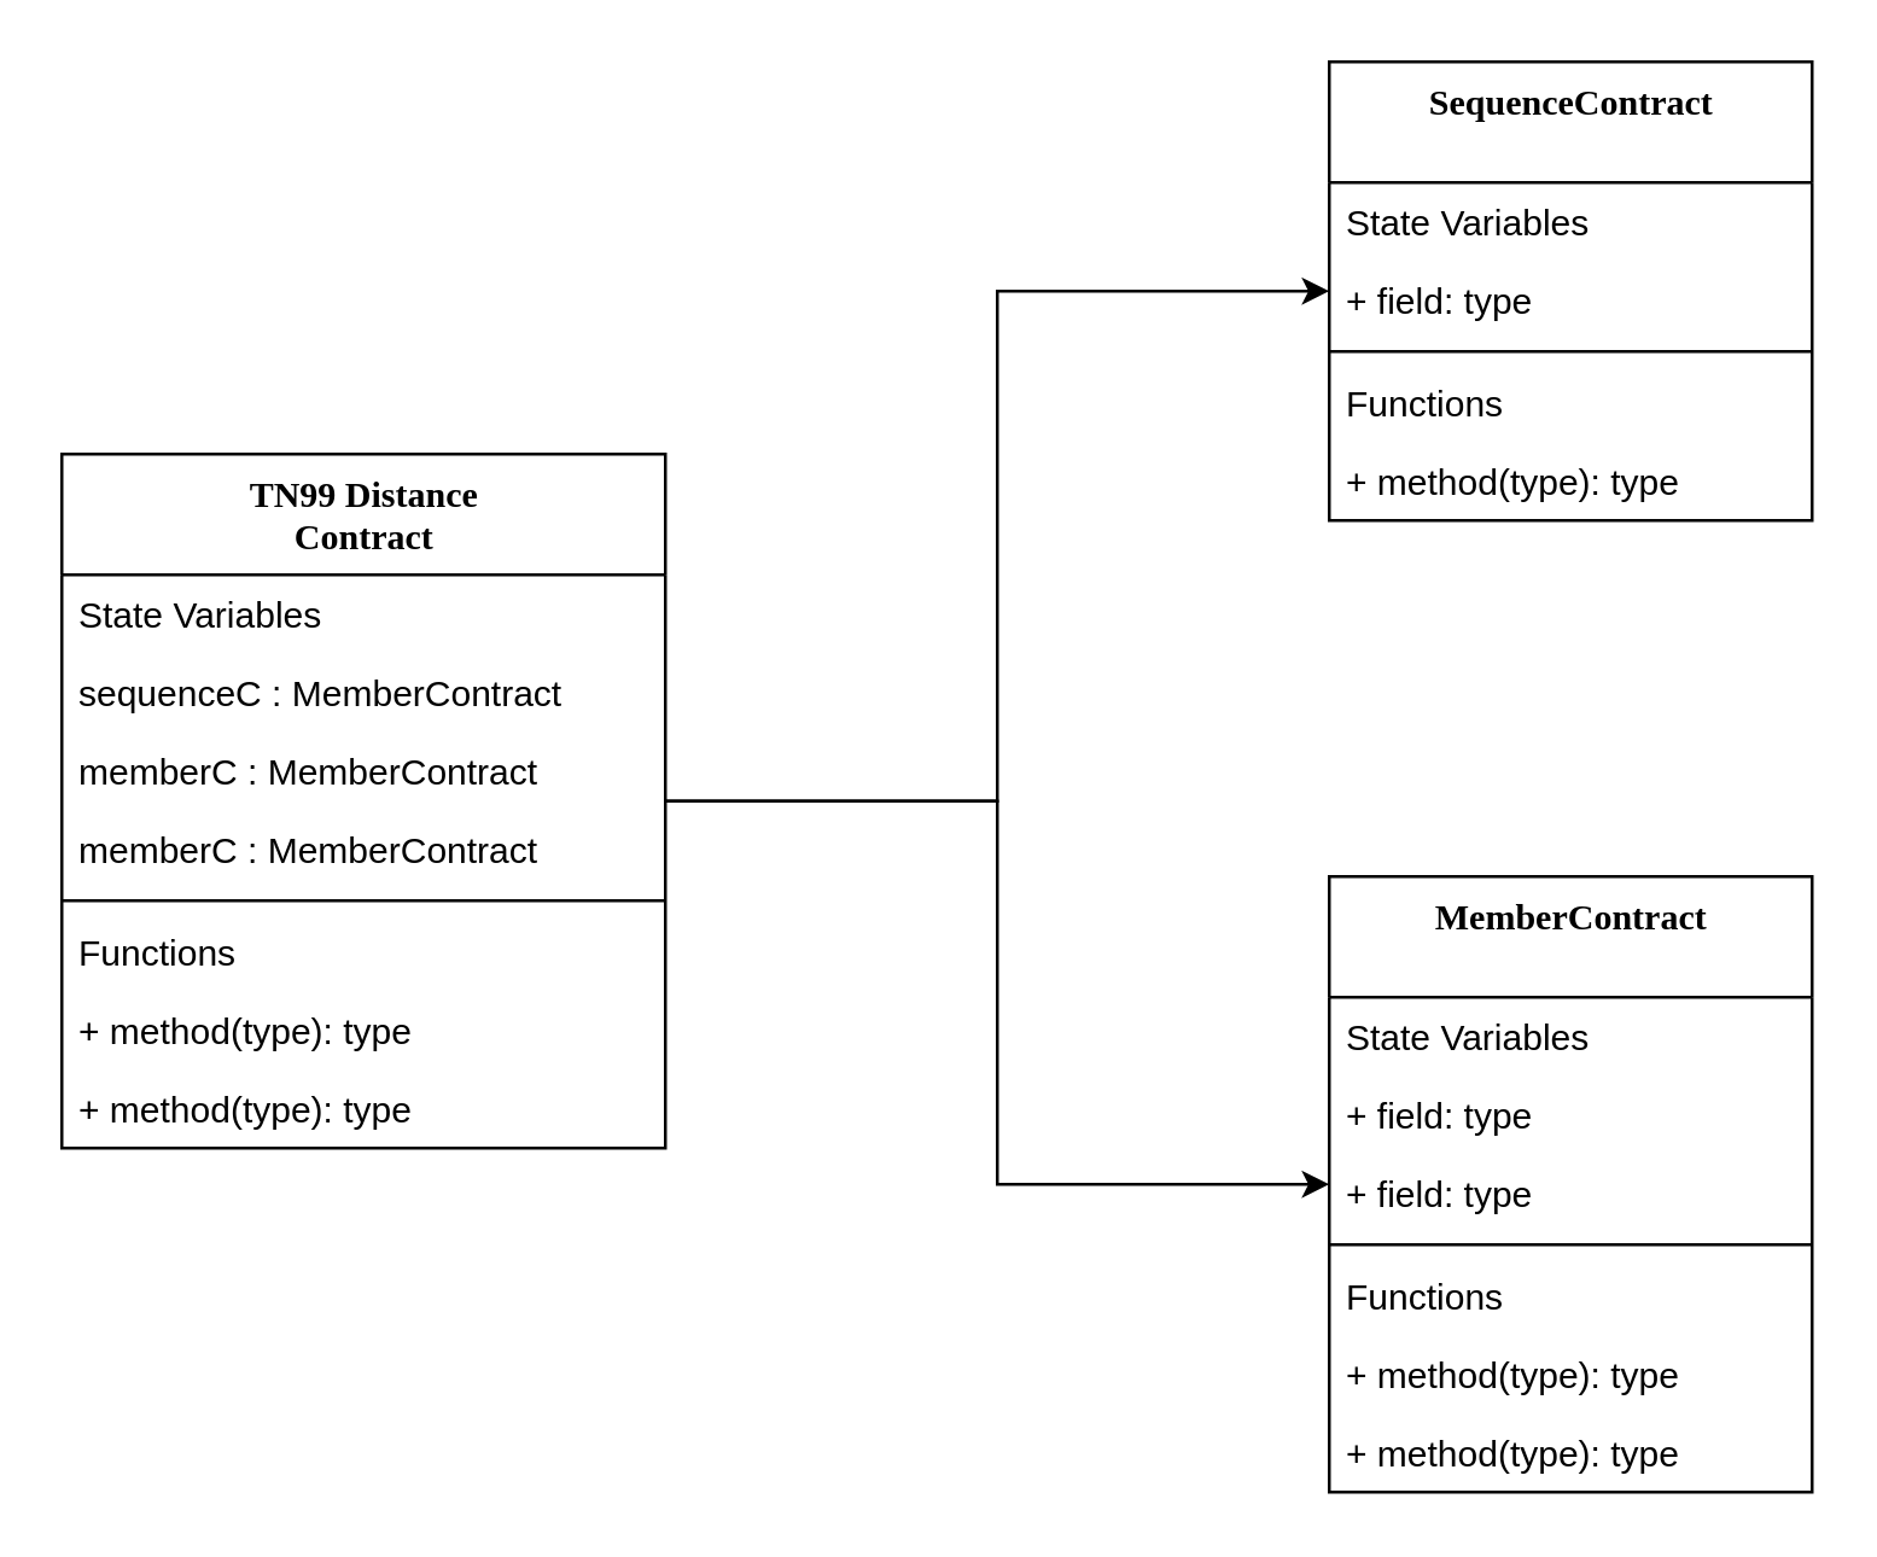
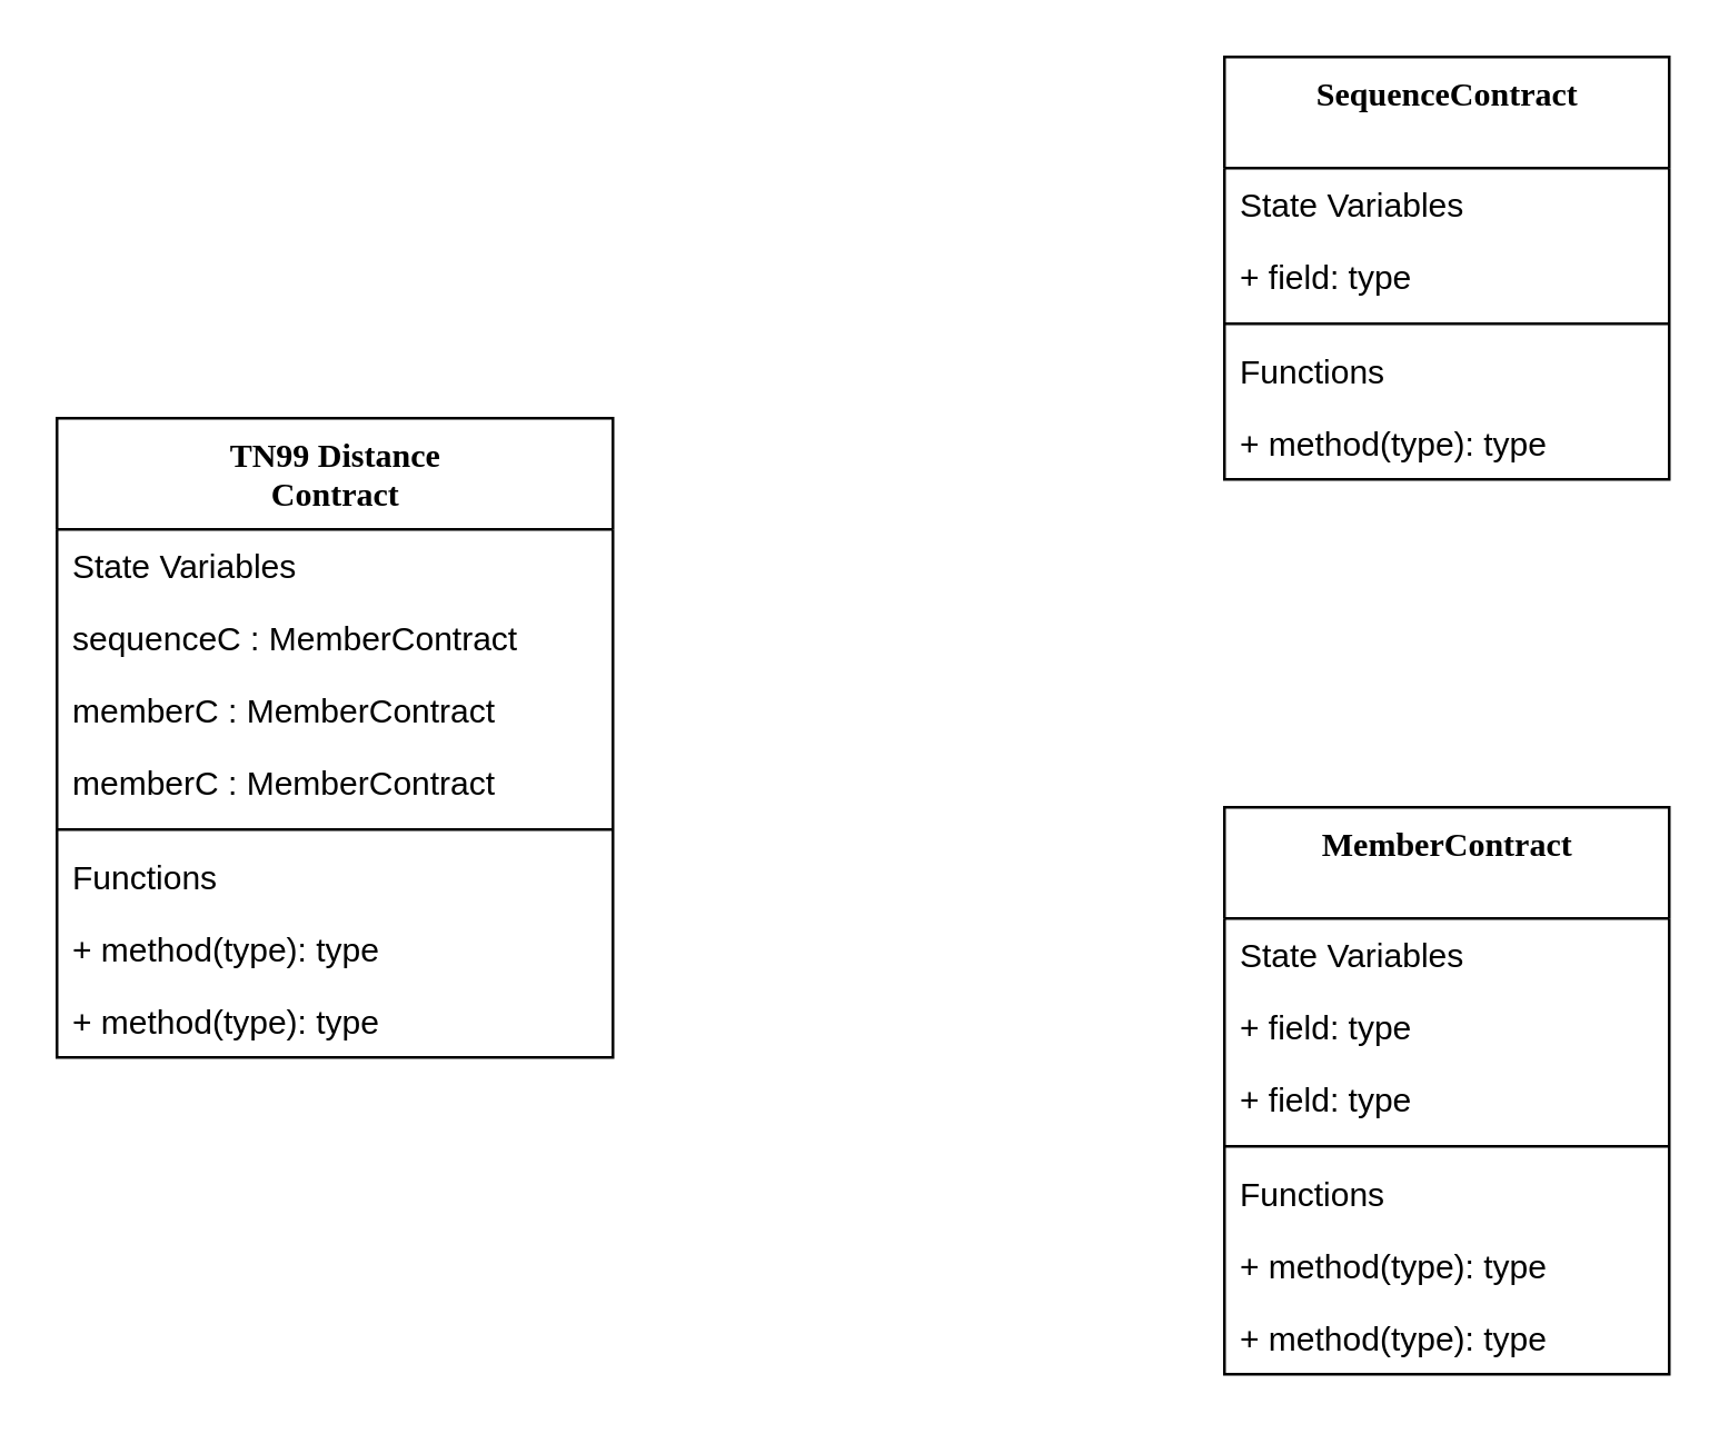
  <mxCell id="0" />
  <mxCell id="1" parent="0" />
- <mxCell id="2" value="" style="edgeStyle=orthogonalEdgeStyle;rounded=0;orthogonalLoop=1;jettySize=auto;html=1;" edge="1" parent="1" source="4" target="21"><mxGeometry relative="1" as="geometry" /></mxCell>
- <mxCell id="3" value="" style="edgeStyle=orthogonalEdgeStyle;rounded=0;orthogonalLoop=1;jettySize=auto;html=1;" edge="1" parent="1" source="4" target="13"><mxGeometry relative="1" as="geometry" /></mxCell>
  <mxCell id="4" value="TN99 Distance&lt;br&gt;Contract" style="swimlane;html=1;fontStyle=1;align=center;verticalAlign=top;childLayout=stackLayout;horizontal=1;startSize=40;horizontalStack=0;resizeParent=1;resizeLast=0;collapsible=1;marginBottom=0;swimlaneFillColor=#ffffff;rounded=0;shadow=0;comic=0;labelBackgroundColor=none;strokeWidth=1;fillColor=none;fontFamily=Verdana;fontSize=12" parent="1" vertex="1"><mxGeometry x="20" y="150" width="200" height="230" as="geometry"><mxRectangle x="470" y="240" width="90" height="26" as="alternateBounds" /></mxGeometry></mxCell>
  <mxCell id="5" value="State Variables" style="text;html=1;strokeColor=none;fillColor=none;align=left;verticalAlign=top;spacingLeft=4;spacingRight=4;whiteSpace=wrap;overflow=hidden;rotatable=0;points=[[0,0.5],[1,0.5]];portConstraint=eastwest;" parent="4" vertex="1"><mxGeometry y="40" width="200" height="26" as="geometry" /></mxCell>
  <mxCell id="6" value="sequenceC : MemberContract&amp;nbsp;" style="text;html=1;strokeColor=none;fillColor=none;align=left;verticalAlign=top;spacingLeft=4;spacingRight=4;whiteSpace=wrap;overflow=hidden;rotatable=0;points=[[0,0.5],[1,0.5]];portConstraint=eastwest;" parent="4" vertex="1"><mxGeometry y="66" width="200" height="26" as="geometry" /></mxCell>
  <mxCell id="7" value="memberC : MemberContract&amp;nbsp;" style="text;html=1;strokeColor=none;fillColor=none;align=left;verticalAlign=top;spacingLeft=4;spacingRight=4;whiteSpace=wrap;overflow=hidden;rotatable=0;points=[[0,0.5],[1,0.5]];portConstraint=eastwest;" vertex="1" parent="4"><mxGeometry y="92" width="200" height="26" as="geometry" /></mxCell>
  <mxCell id="8" value="memberC : MemberContract&amp;nbsp;" style="text;html=1;strokeColor=none;fillColor=none;align=left;verticalAlign=top;spacingLeft=4;spacingRight=4;whiteSpace=wrap;overflow=hidden;rotatable=0;points=[[0,0.5],[1,0.5]];portConstraint=eastwest;" vertex="1" parent="4"><mxGeometry y="118" width="200" height="26" as="geometry" /></mxCell>
  <mxCell id="9" value="" style="line;html=1;strokeWidth=1;fillColor=none;align=left;verticalAlign=middle;spacingTop=-1;spacingLeft=3;spacingRight=3;rotatable=0;labelPosition=right;points=[];portConstraint=eastwest;" parent="4" vertex="1"><mxGeometry y="144" width="200" height="8" as="geometry" /></mxCell>
  <mxCell id="10" value="Functions" style="text;html=1;strokeColor=none;fillColor=none;align=left;verticalAlign=top;spacingLeft=4;spacingRight=4;whiteSpace=wrap;overflow=hidden;rotatable=0;points=[[0,0.5],[1,0.5]];portConstraint=eastwest;" parent="4" vertex="1"><mxGeometry y="152" width="200" height="26" as="geometry" /></mxCell>
  <mxCell id="11" value="+ method(type): type" style="text;html=1;strokeColor=none;fillColor=none;align=left;verticalAlign=top;spacingLeft=4;spacingRight=4;whiteSpace=wrap;overflow=hidden;rotatable=0;points=[[0,0.5],[1,0.5]];portConstraint=eastwest;" parent="4" vertex="1"><mxGeometry y="178" width="200" height="26" as="geometry" /></mxCell>
  <mxCell id="12" value="+ method(type): type" style="text;html=1;strokeColor=none;fillColor=none;align=left;verticalAlign=top;spacingLeft=4;spacingRight=4;whiteSpace=wrap;overflow=hidden;rotatable=0;points=[[0,0.5],[1,0.5]];portConstraint=eastwest;" vertex="1" parent="4"><mxGeometry y="204" width="200" height="26" as="geometry" /></mxCell>
  <mxCell id="13" value="MemberContract" style="swimlane;html=1;fontStyle=1;align=center;verticalAlign=top;childLayout=stackLayout;horizontal=1;startSize=40;horizontalStack=0;resizeParent=1;resizeLast=0;collapsible=1;marginBottom=0;swimlaneFillColor=#ffffff;rounded=0;shadow=0;comic=0;labelBackgroundColor=none;strokeWidth=1;fillColor=none;fontFamily=Verdana;fontSize=12" vertex="1" parent="1"><mxGeometry x="440" y="290" width="160" height="204" as="geometry"><mxRectangle x="470" y="240" width="90" height="26" as="alternateBounds" /></mxGeometry></mxCell>
  <mxCell id="14" value="State Variables" style="text;html=1;strokeColor=none;fillColor=none;align=left;verticalAlign=top;spacingLeft=4;spacingRight=4;whiteSpace=wrap;overflow=hidden;rotatable=0;points=[[0,0.5],[1,0.5]];portConstraint=eastwest;" vertex="1" parent="13"><mxGeometry y="40" width="160" height="26" as="geometry" /></mxCell>
  <mxCell id="15" value="+ field: type" style="text;html=1;strokeColor=none;fillColor=none;align=left;verticalAlign=top;spacingLeft=4;spacingRight=4;whiteSpace=wrap;overflow=hidden;rotatable=0;points=[[0,0.5],[1,0.5]];portConstraint=eastwest;" vertex="1" parent="13"><mxGeometry y="66" width="160" height="26" as="geometry" /></mxCell>
  <mxCell id="16" value="+ field: type" style="text;html=1;strokeColor=none;fillColor=none;align=left;verticalAlign=top;spacingLeft=4;spacingRight=4;whiteSpace=wrap;overflow=hidden;rotatable=0;points=[[0,0.5],[1,0.5]];portConstraint=eastwest;" vertex="1" parent="13"><mxGeometry y="92" width="160" height="26" as="geometry" /></mxCell>
  <mxCell id="17" value="" style="line;html=1;strokeWidth=1;fillColor=none;align=left;verticalAlign=middle;spacingTop=-1;spacingLeft=3;spacingRight=3;rotatable=0;labelPosition=right;points=[];portConstraint=eastwest;" vertex="1" parent="13"><mxGeometry y="118" width="160" height="8" as="geometry" /></mxCell>
  <mxCell id="18" value="Functions" style="text;html=1;strokeColor=none;fillColor=none;align=left;verticalAlign=top;spacingLeft=4;spacingRight=4;whiteSpace=wrap;overflow=hidden;rotatable=0;points=[[0,0.5],[1,0.5]];portConstraint=eastwest;" vertex="1" parent="13"><mxGeometry y="126" width="160" height="26" as="geometry" /></mxCell>
  <mxCell id="19" value="+ method(type): type" style="text;html=1;strokeColor=none;fillColor=none;align=left;verticalAlign=top;spacingLeft=4;spacingRight=4;whiteSpace=wrap;overflow=hidden;rotatable=0;points=[[0,0.5],[1,0.5]];portConstraint=eastwest;" vertex="1" parent="13"><mxGeometry y="152" width="160" height="26" as="geometry" /></mxCell>
  <mxCell id="20" value="+ method(type): type" style="text;html=1;strokeColor=none;fillColor=none;align=left;verticalAlign=top;spacingLeft=4;spacingRight=4;whiteSpace=wrap;overflow=hidden;rotatable=0;points=[[0,0.5],[1,0.5]];portConstraint=eastwest;" vertex="1" parent="13"><mxGeometry y="178" width="160" height="26" as="geometry" /></mxCell>
  <mxCell id="21" value="SequenceContract" style="swimlane;html=1;fontStyle=1;align=center;verticalAlign=top;childLayout=stackLayout;horizontal=1;startSize=40;horizontalStack=0;resizeParent=1;resizeLast=0;collapsible=1;marginBottom=0;swimlaneFillColor=#ffffff;rounded=0;shadow=0;comic=0;labelBackgroundColor=none;strokeWidth=1;fillColor=none;fontFamily=Verdana;fontSize=12" vertex="1" parent="1"><mxGeometry x="440" y="20" width="160" height="152" as="geometry"><mxRectangle x="470" y="240" width="90" height="26" as="alternateBounds" /></mxGeometry></mxCell>
  <mxCell id="22" value="State Variables" style="text;html=1;strokeColor=none;fillColor=none;align=left;verticalAlign=top;spacingLeft=4;spacingRight=4;whiteSpace=wrap;overflow=hidden;rotatable=0;points=[[0,0.5],[1,0.5]];portConstraint=eastwest;" vertex="1" parent="21"><mxGeometry y="40" width="160" height="26" as="geometry" /></mxCell>
  <mxCell id="23" value="+ field: type" style="text;html=1;strokeColor=none;fillColor=none;align=left;verticalAlign=top;spacingLeft=4;spacingRight=4;whiteSpace=wrap;overflow=hidden;rotatable=0;points=[[0,0.5],[1,0.5]];portConstraint=eastwest;" vertex="1" parent="21"><mxGeometry y="66" width="160" height="26" as="geometry" /></mxCell>
  <mxCell id="24" value="" style="line;html=1;strokeWidth=1;fillColor=none;align=left;verticalAlign=middle;spacingTop=-1;spacingLeft=3;spacingRight=3;rotatable=0;labelPosition=right;points=[];portConstraint=eastwest;" vertex="1" parent="21"><mxGeometry y="92" width="160" height="8" as="geometry" /></mxCell>
  <mxCell id="25" value="Functions" style="text;html=1;strokeColor=none;fillColor=none;align=left;verticalAlign=top;spacingLeft=4;spacingRight=4;whiteSpace=wrap;overflow=hidden;rotatable=0;points=[[0,0.5],[1,0.5]];portConstraint=eastwest;" vertex="1" parent="21"><mxGeometry y="100" width="160" height="26" as="geometry" /></mxCell>
  <mxCell id="26" value="+ method(type): type" style="text;html=1;strokeColor=none;fillColor=none;align=left;verticalAlign=top;spacingLeft=4;spacingRight=4;whiteSpace=wrap;overflow=hidden;rotatable=0;points=[[0,0.5],[1,0.5]];portConstraint=eastwest;" vertex="1" parent="21"><mxGeometry y="126" width="160" height="26" as="geometry" /></mxCell>
